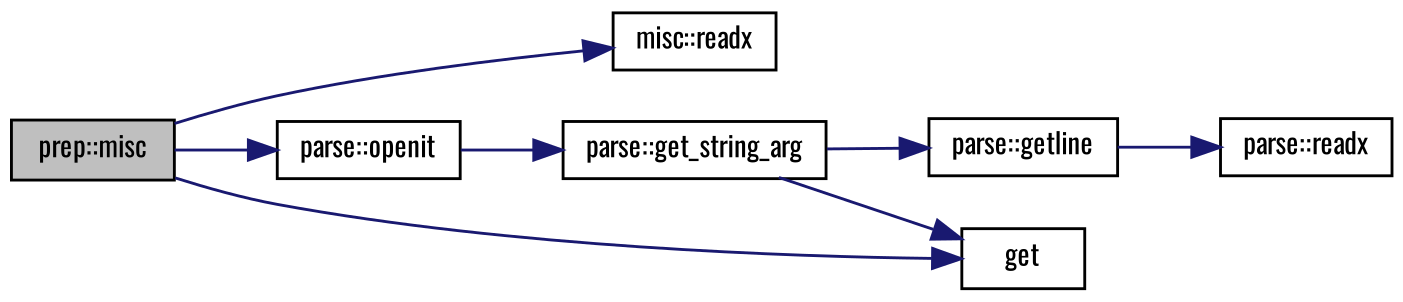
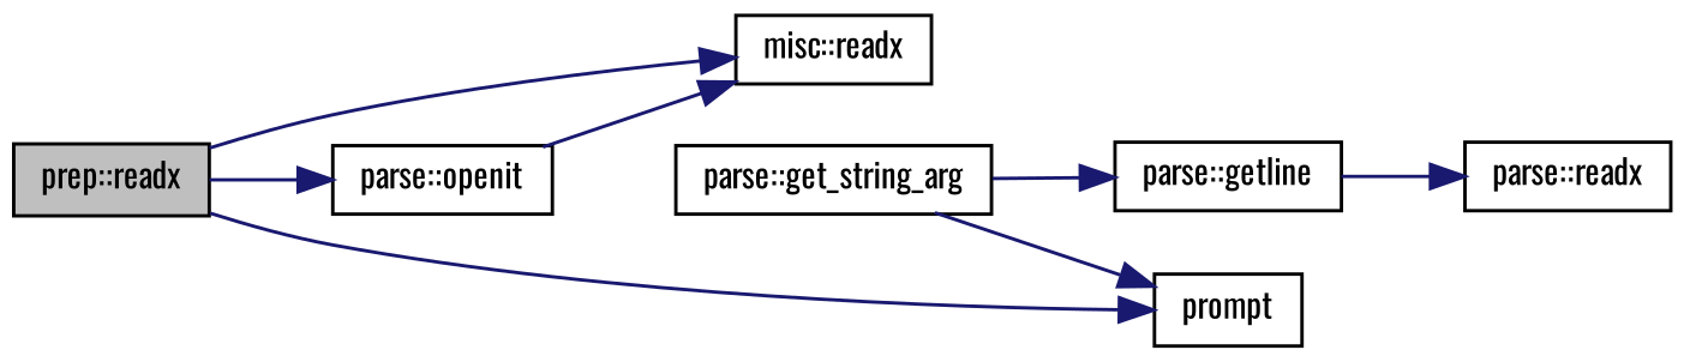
  digraph {
    fontname=Oswald
    rankdir=LR
    node [color=black fillcolor=white fontname=Oswald fontsize=10 shape=record style=filled]
    edge [color=midnightblue fontname=Oswald fontsize=10 labelfontname=Helvetica labelfontsize=10 style=solid]
-   n1 [fillcolor=grey75 fontcolor=black height=0.2 label="prep::misc" width=0.4]
+   n1 [fillcolor=grey75 fontcolor=black height=0.2 label="prep::readx" width=0.4]
    n2 [height=0.2 label="misc::readx" width=0.4]
    n3 [height=0.2 label="parse::openit" width=0.4]
-   n4 [height=0.2 label=get width=0.4]
+   n4 [height=0.2 label=prompt width=0.4]
    n5 [height=0.2 label="parse::get_string_arg" width=0.4]
    n6 [height=0.2 label="parse::getline" width=0.4]
    n7 [height=0.2 label="parse::readx" width=0.4]
    n1 -> n2
    n1 -> n3
    n1 -> n4
-   n3 -> n5
+   n3 -> n2
    n5 -> n4
    n5 -> n6
    n6 -> n7
  }
